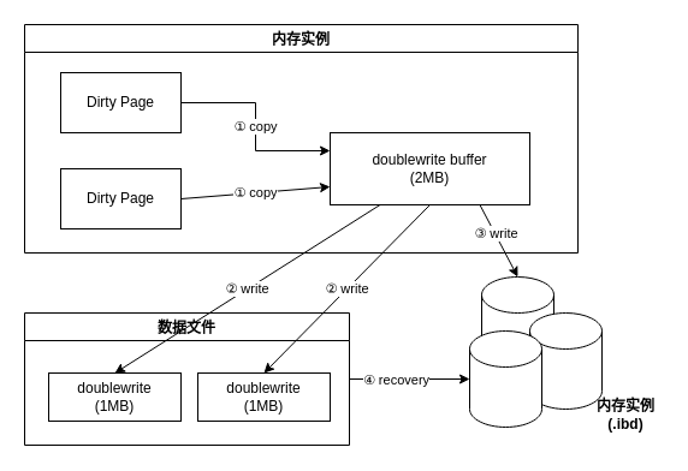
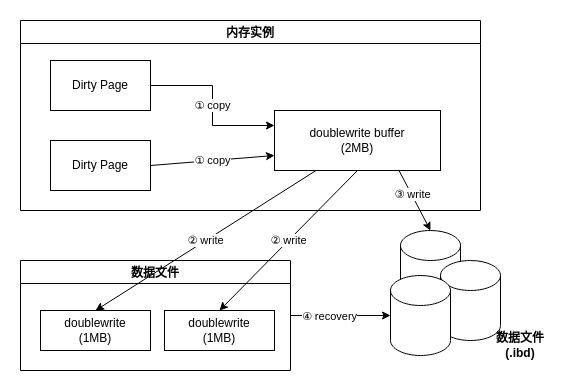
  <mxCell id="0" />
  <mxCell id="1" parent="0" />
  <mxCell id="2" value="内存实例" style="swimlane;startSize=23;" vertex="1" parent="1"><mxGeometry x="20" y="20" width="460" height="190" as="geometry" /></mxCell>
  <mxCell id="3" value="① copy" style="edgeStyle=orthogonalEdgeStyle;rounded=0;orthogonalLoop=1;jettySize=auto;html=1;exitX=1;exitY=0.5;exitDx=0;exitDy=0;entryX=0;entryY=0.25;entryDx=0;entryDy=0;" edge="1" parent="2" source="4" target="7"><mxGeometry relative="1" as="geometry" /></mxCell>
  <mxCell id="4" value="Dirty Page" style="rounded=0;whiteSpace=wrap;html=1;" vertex="1" parent="2"><mxGeometry x="30" y="40" width="100" height="50" as="geometry" /></mxCell>
  <mxCell id="5" value="① copy" style="rounded=0;orthogonalLoop=1;jettySize=auto;html=1;exitX=1;exitY=0.5;exitDx=0;exitDy=0;entryX=0;entryY=0.75;entryDx=0;entryDy=0;" edge="1" parent="2" source="6" target="7"><mxGeometry relative="1" as="geometry" /></mxCell>
  <mxCell id="6" value="Dirty Page" style="rounded=0;whiteSpace=wrap;html=1;" vertex="1" parent="2"><mxGeometry x="30" y="120" width="100" height="50" as="geometry" /></mxCell>
  <mxCell id="7" value="doublewrite buffer&lt;br&gt;(2MB)" style="rounded=0;whiteSpace=wrap;html=1;" vertex="1" parent="2"><mxGeometry x="254" y="90" width="166" height="60" as="geometry" /></mxCell>
  <mxCell id="8" style="edgeStyle=none;rounded=0;orthogonalLoop=1;jettySize=auto;html=1;exitX=1;exitY=0.5;exitDx=0;exitDy=0;" edge="1" parent="1" source="10" target="17"><mxGeometry relative="1" as="geometry" /></mxCell>
  <mxCell id="9" value="④ recovery" style="edgeLabel;html=1;align=center;verticalAlign=middle;resizable=0;points=[];" vertex="1" connectable="0" parent="8"><mxGeometry x="-0.237" relative="1" as="geometry"><mxPoint as="offset" /></mxGeometry></mxCell>
  <mxCell id="10" value="数据文件" style="swimlane;" vertex="1" parent="1"><mxGeometry x="20" y="260" width="270" height="110" as="geometry" /></mxCell>
  <mxCell id="11" value="doublewrite&lt;br&gt;(1MB)" style="rounded=0;whiteSpace=wrap;html=1;" vertex="1" parent="10"><mxGeometry x="20" y="50" width="110" height="40" as="geometry" /></mxCell>
  <mxCell id="12" value="doublewrite&lt;br&gt;(1MB)" style="rounded=0;whiteSpace=wrap;html=1;" vertex="1" parent="10"><mxGeometry x="144" y="50" width="110" height="40" as="geometry" /></mxCell>
  <mxCell id="13" value="② write" style="edgeStyle=none;rounded=0;orthogonalLoop=1;jettySize=auto;html=1;exitX=0.25;exitY=1;exitDx=0;exitDy=0;entryX=0.5;entryY=0;entryDx=0;entryDy=0;" edge="1" parent="1" source="7" target="11"><mxGeometry relative="1" as="geometry" /></mxCell>
  <mxCell id="14" value="② write" style="edgeStyle=none;rounded=0;orthogonalLoop=1;jettySize=auto;html=1;exitX=0.5;exitY=1;exitDx=0;exitDy=0;entryX=0.5;entryY=0;entryDx=0;entryDy=0;" edge="1" parent="1" source="7" target="12"><mxGeometry relative="1" as="geometry" /></mxCell>
  <mxCell id="15" value="" style="shape=cylinder3;whiteSpace=wrap;html=1;boundedLbl=1;backgroundOutline=1;size=15;" vertex="1" parent="1"><mxGeometry x="400" y="230" width="60" height="80" as="geometry" /></mxCell>
  <mxCell id="16" value="" style="shape=cylinder3;whiteSpace=wrap;html=1;boundedLbl=1;backgroundOutline=1;size=15;" vertex="1" parent="1"><mxGeometry x="440" y="260" width="60" height="80" as="geometry" /></mxCell>
  <mxCell id="17" value="" style="shape=cylinder3;whiteSpace=wrap;html=1;boundedLbl=1;backgroundOutline=1;size=15;" vertex="1" parent="1"><mxGeometry x="390" y="275" width="60" height="80" as="geometry" /></mxCell>
- <mxCell id="18" value="&lt;b&gt;内存实例(.ibd)&lt;/b&gt;" style="text;html=1;strokeColor=none;fillColor=none;align=center;verticalAlign=middle;whiteSpace=wrap;rounded=0;" vertex="1" parent="1"><mxGeometry x="490" y="330" width="60" height="30" as="geometry" /></mxCell>
+ <mxCell id="18" value="&lt;b&gt;数据文件(.ibd)&lt;/b&gt;" style="text;html=1;strokeColor=none;fillColor=none;align=center;verticalAlign=middle;whiteSpace=wrap;rounded=0;" vertex="1" parent="1"><mxGeometry x="490" y="330" width="60" height="30" as="geometry" /></mxCell>
  <mxCell id="19" style="edgeStyle=none;rounded=0;orthogonalLoop=1;jettySize=auto;html=1;exitX=0.75;exitY=1;exitDx=0;exitDy=0;entryX=0.5;entryY=0;entryDx=0;entryDy=0;entryPerimeter=0;" edge="1" parent="1" source="7" target="15"><mxGeometry relative="1" as="geometry" /></mxCell>
  <mxCell id="20" value="③ write" style="edgeLabel;html=1;align=center;verticalAlign=middle;resizable=0;points=[];" vertex="1" connectable="0" parent="19"><mxGeometry x="-0.215" y="1" relative="1" as="geometry"><mxPoint as="offset" /></mxGeometry></mxCell>
